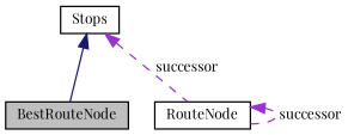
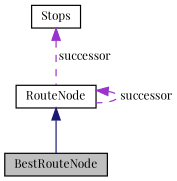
  digraph {
    fontname="Playfair Display"
    node [color=black fillcolor=white fontname="Playfair Display" fontsize=10 shape=record style=filled]
    edge [color=darkorchid3 dir=back fontname="Playfair Display" fontsize=10 labelfontname=Helvetica labelfontsize=10 style=dashed]
    n1 [fillcolor=grey75 fontcolor=black height=0.2 label=BestRouteNode width=0.4]
    n2 [height=0.2 label=RouteNode width=0.4]
    n3 [height=0.2 label=Stops width=0.4]
-   n3 -> n1 [color=midnightblue style=solid]
+   n2 -> n1 [color=midnightblue style=solid]
    n2 -> n2 [label=" successor"]
    n3 -> n2 [label=" successor"]
  }
